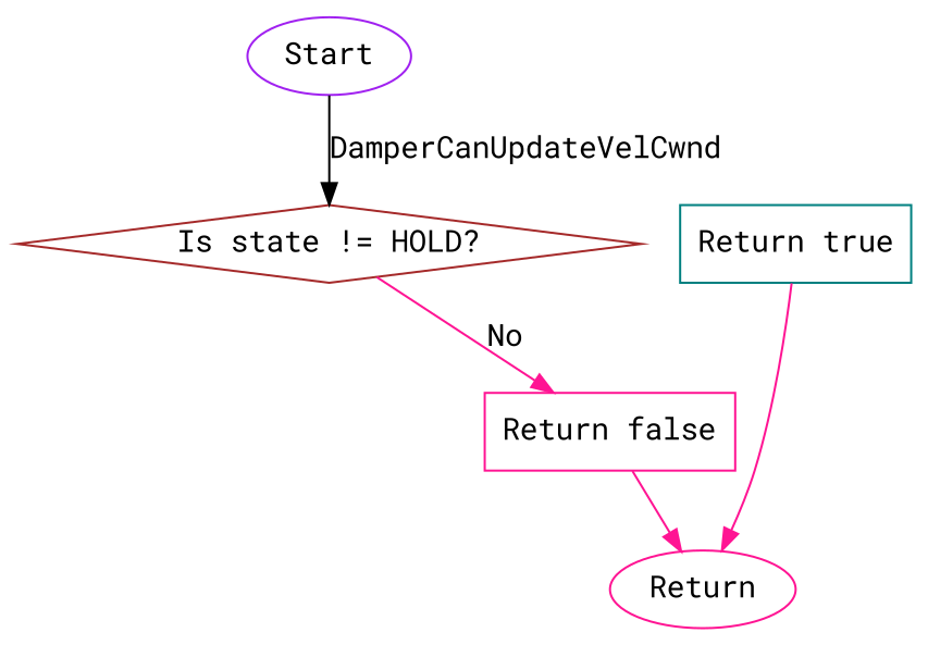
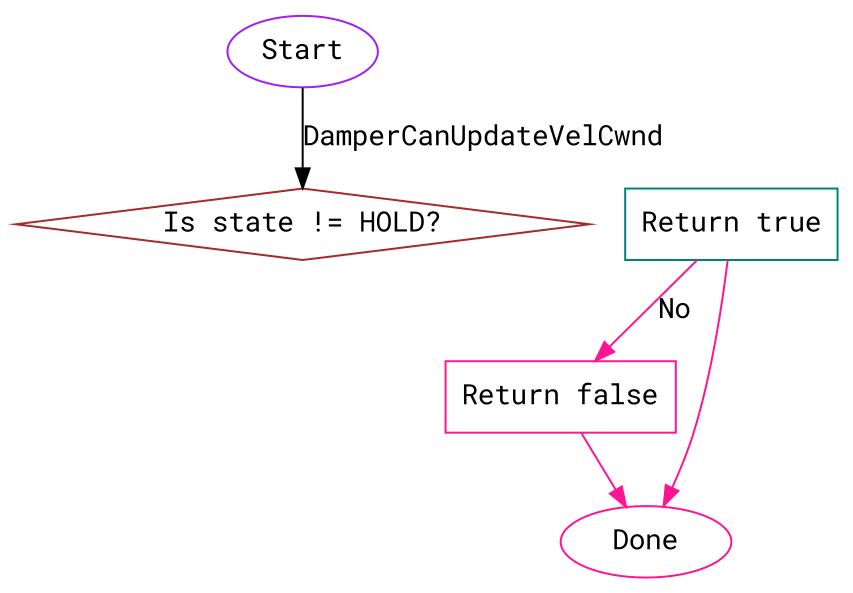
  digraph {
    fontname="Roboto Mono"
    node [color=deeppink fontname="Roboto Mono" shape=ellipse]
    edge [color=deeppink fontname="Roboto Mono"]
    n1 [color=purple label=Start]
    n2 [color=brown label="Is state != HOLD?" shape=diamond]
    n3 [label="Return false" shape=box]
-   n4 [label=Return]
+   n4 [label=Done]
    n5 [color=teal label="Return true" shape=box]
    n1 -> n2 [color=black label=DamperCanUpdateVelCwnd]
-   n2 -> n3 [label=No]
+   n5 -> n3 [label=No]
    n3 -> n4
    n5 -> n4
  }
